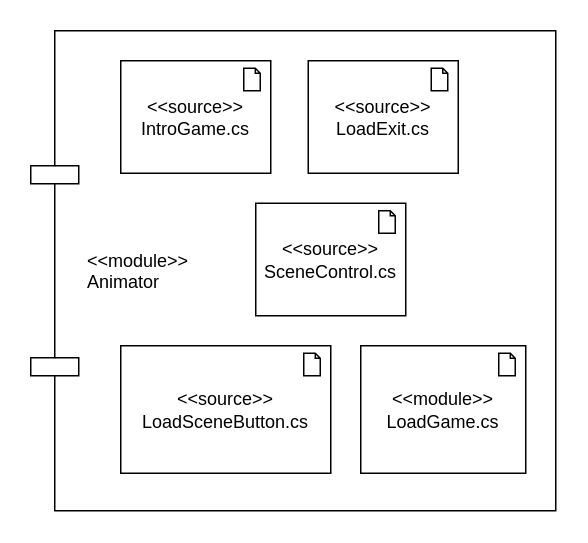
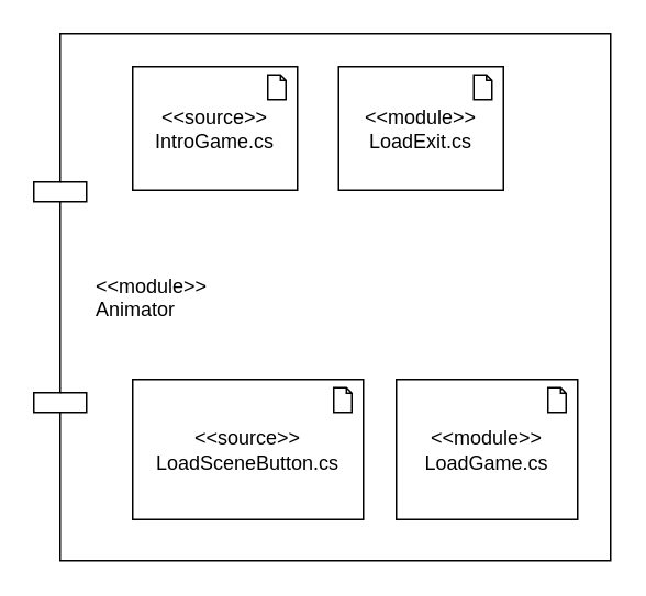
  <mxCell id="0" />
  <mxCell id="1" parent="0" />
  <mxCell id="2" value="&lt;&lt;module&gt;&gt;&#10;Animator" style="shape=component;align=left;spacingLeft=36;" parent="1" vertex="1"><mxGeometry x="20" y="20" width="350" height="320" as="geometry" /></mxCell>
  <mxCell id="3" value="&amp;lt;&amp;lt;source&amp;gt;&amp;gt;&lt;br&gt;LoadSceneButton.cs" style="html=1;outlineConnect=0;whiteSpace=wrap;shape=mxgraph.archimate.application;appType=artifact" vertex="1" parent="1"><mxGeometry x="80" y="230" width="140" height="85" as="geometry" /></mxCell>
  <mxCell id="4" value="&amp;lt;&amp;lt;source&amp;gt;&amp;gt;&lt;br&gt;IntroGame.cs" style="html=1;outlineConnect=0;whiteSpace=wrap;shape=mxgraph.archimate.application;appType=artifact" vertex="1" parent="1"><mxGeometry x="80" y="40" width="100" height="75" as="geometry" /></mxCell>
- <mxCell id="5" value="&amp;lt;&amp;lt;source&amp;gt;&amp;gt;&lt;br&gt;SceneControl.cs" style="html=1;outlineConnect=0;whiteSpace=wrap;shape=mxgraph.archimate.application;appType=artifact" vertex="1" parent="1"><mxGeometry x="170" y="135" width="100" height="75" as="geometry" /></mxCell>
  <mxCell id="6" value="&amp;lt;&amp;lt;module&amp;gt;&amp;gt;&lt;br&gt;LoadGame.cs" style="html=1;outlineConnect=0;whiteSpace=wrap;shape=mxgraph.archimate.application;appType=artifact" vertex="1" parent="1"><mxGeometry x="240" y="230" width="110" height="85" as="geometry" /></mxCell>
- <mxCell id="7" value="&amp;lt;&amp;lt;source&amp;gt;&amp;gt;&lt;br&gt;LoadExit.cs" style="html=1;outlineConnect=0;whiteSpace=wrap;shape=mxgraph.archimate.application;appType=artifact" vertex="1" parent="1"><mxGeometry x="205" y="40" width="100" height="75" as="geometry" /></mxCell>
+ <mxCell id="7" value="&amp;lt;&amp;lt;module&amp;gt;&amp;gt;&lt;br&gt;LoadExit.cs" style="html=1;outlineConnect=0;whiteSpace=wrap;shape=mxgraph.archimate.application;appType=artifact" vertex="1" parent="1"><mxGeometry x="205" y="40" width="100" height="75" as="geometry" /></mxCell>
